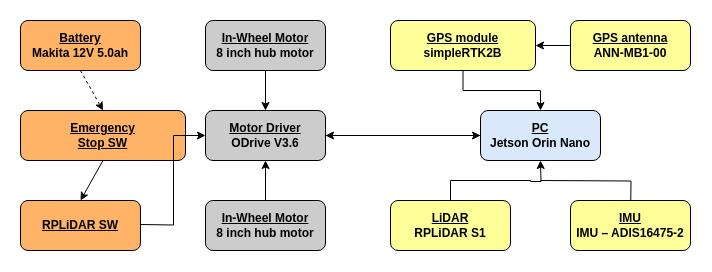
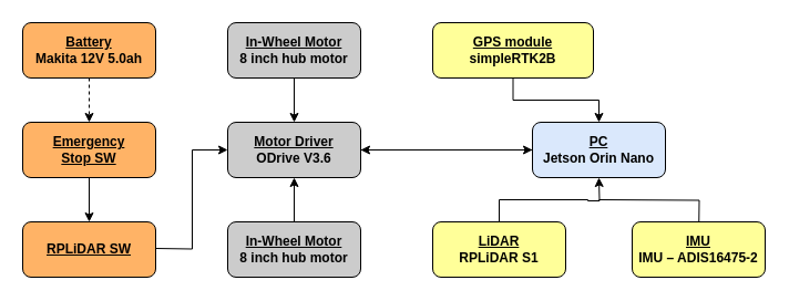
  <mxCell id="0" />
  <mxCell id="1" parent="0" />
  <mxCell id="2" style="edgeStyle=none;html=1;exitX=0.5;exitY=1;exitDx=0;exitDy=0;entryX=0.5;entryY=0;entryDx=0;entryDy=0;dashed=1;" parent="1" source="3" target="5" edge="1"><mxGeometry relative="1" as="geometry" /></mxCell>
  <mxCell id="3" value="&lt;u&gt;Battery&lt;/u&gt;&lt;br&gt;Makita 12V 5.0ah" style="rounded=1;whiteSpace=wrap;html=1;fontStyle=1;fillColor=#FFB366;" parent="1" vertex="1"><mxGeometry x="20" y="20" width="120" height="50" as="geometry" /></mxCell>
  <mxCell id="4" style="edgeStyle=none;html=1;exitX=0.5;exitY=1;exitDx=0;exitDy=0;entryX=0.5;entryY=0;entryDx=0;entryDy=0;" parent="1" source="5" target="6" edge="1"><mxGeometry relative="1" as="geometry" /></mxCell>
- <mxCell id="5" value="&lt;u&gt;Emergency &lt;br&gt;Stop SW&lt;/u&gt;" style="rounded=1;whiteSpace=wrap;html=1;fontStyle=1;fillColor=#FFB366;" parent="1" vertex="1"><mxGeometry x="20" y="110" width="165" height="50" as="geometry" /></mxCell>
+ <mxCell id="5" value="&lt;u&gt;Emergency &lt;br&gt;Stop SW&lt;/u&gt;" style="rounded=1;whiteSpace=wrap;html=1;fontStyle=1;fillColor=#FFB366;" parent="1" vertex="1"><mxGeometry x="20" y="110" width="120" height="50" as="geometry" /></mxCell>
  <mxCell id="6" value="&lt;u&gt;RPLiDAR SW&lt;/u&gt;" style="rounded=1;whiteSpace=wrap;html=1;fontStyle=1;fillColor=#FFB366;" parent="1" vertex="1"><mxGeometry x="20" y="200" width="120" height="50" as="geometry" /></mxCell>
  <mxCell id="7" style="edgeStyle=none;html=1;exitX=0.5;exitY=1;exitDx=0;exitDy=0;" parent="1" source="8" target="10" edge="1"><mxGeometry relative="1" as="geometry" /></mxCell>
  <mxCell id="8" value="&lt;u&gt;In-Wheel Motor&lt;/u&gt;&lt;div&gt;8 inch hub motor&lt;/div&gt;" style="rounded=1;whiteSpace=wrap;html=1;fontStyle=1;fillColor=#CCCCCC;" parent="1" vertex="1"><mxGeometry x="205" y="20" width="120" height="50" as="geometry" /></mxCell>
  <mxCell id="9" style="html=1;exitX=1;exitY=0.5;exitDx=0;exitDy=0;entryX=0;entryY=0.5;entryDx=0;entryDy=0;" parent="1" source="10" target="19" edge="1"><mxGeometry relative="1" as="geometry" /></mxCell>
  <mxCell id="10" value="&lt;u&gt;Motor Driver&lt;/u&gt;&lt;div&gt;ODrive V3.6&lt;/div&gt;" style="rounded=1;whiteSpace=wrap;html=1;fontStyle=1;fillColor=#CCCCCC;" parent="1" vertex="1"><mxGeometry x="205" y="110" width="120" height="50" as="geometry" /></mxCell>
  <mxCell id="11" style="edgeStyle=none;html=1;exitX=0.5;exitY=0;exitDx=0;exitDy=0;entryX=0.5;entryY=1;entryDx=0;entryDy=0;" parent="1" source="12" target="10" edge="1"><mxGeometry relative="1" as="geometry" /></mxCell>
  <mxCell id="12" value="&lt;u&gt;In-Wheel Motor&lt;/u&gt;&lt;div&gt;8 inch hub motor&lt;/div&gt;" style="rounded=1;whiteSpace=wrap;html=1;fontStyle=1;fillColor=#CCCCCC;" parent="1" vertex="1"><mxGeometry x="205" y="200" width="120" height="50" as="geometry" /></mxCell>
  <mxCell id="13" style="edgeStyle=orthogonalEdgeStyle;rounded=0;orthogonalLoop=1;jettySize=auto;html=1;exitX=1;exitY=0.5;exitDx=0;exitDy=0;entryX=0;entryY=0.5;entryDx=0;entryDy=0;fontStyle=1" parent="1" target="10" edge="1"><mxGeometry relative="1" as="geometry"><mxPoint x="140" y="224" as="sourcePoint" /><mxPoint x="200" y="194" as="targetPoint" /></mxGeometry></mxCell>
  <mxCell id="14" value="&lt;u&gt;GPS module&lt;/u&gt;&lt;br&gt;simpleRTK2B" style="rounded=1;whiteSpace=wrap;html=1;fontStyle=1;fillColor=#FFFF99;" parent="1" vertex="1"><mxGeometry x="390" y="20" width="145" height="50" as="geometry" /></mxCell>
- <mxCell id="15" style="edgeStyle=none;html=1;exitX=0;exitY=0.5;exitDx=0;exitDy=0;entryX=1;entryY=0.5;entryDx=0;entryDy=0;" parent="1" source="16" target="14" edge="1"><mxGeometry relative="1" as="geometry" /></mxCell>
- <mxCell id="16" value="&lt;u&gt;GPS antenna&lt;/u&gt;&lt;br&gt;ANN-MB1-00" style="rounded=1;whiteSpace=wrap;html=1;fontStyle=1;fillColor=#FFFF99;" parent="1" vertex="1"><mxGeometry x="570" y="20" width="120" height="50" as="geometry" /></mxCell>
  <mxCell id="17" value="&lt;u&gt;LiDAR&lt;/u&gt;&lt;br&gt;RPLiDAR S1" style="rounded=1;whiteSpace=wrap;html=1;fontStyle=1;fillColor=#FFFF99;" parent="1" vertex="1"><mxGeometry x="390" y="200" width="120" height="50" as="geometry" /></mxCell>
  <mxCell id="18" style="edgeStyle=none;html=1;exitX=0;exitY=0.5;exitDx=0;exitDy=0;entryX=1;entryY=0.5;entryDx=0;entryDy=0;" parent="1" source="19" target="10" edge="1"><mxGeometry relative="1" as="geometry" /></mxCell>
  <mxCell id="19" value="&lt;u&gt;PC&lt;/u&gt;&lt;br&gt;Jetson Orin Nano" style="rounded=1;whiteSpace=wrap;html=1;fontStyle=1;fillColor=#dae8fc;" parent="1" vertex="1"><mxGeometry x="480" y="110" width="120" height="50" as="geometry" /></mxCell>
  <mxCell id="20" style="edgeStyle=orthogonalEdgeStyle;rounded=0;orthogonalLoop=1;jettySize=auto;html=1;exitX=0.5;exitY=0;exitDx=0;exitDy=0;entryX=0;entryY=0.5;entryDx=0;entryDy=0;fontStyle=1" parent="1" source="17" edge="1"><mxGeometry relative="1" as="geometry"><mxPoint x="480" y="190" as="sourcePoint" /><mxPoint x="540" y="160" as="targetPoint" /></mxGeometry></mxCell>
  <mxCell id="21" style="edgeStyle=orthogonalEdgeStyle;rounded=0;orthogonalLoop=1;jettySize=auto;html=1;fontStyle=1" parent="1" edge="1"><mxGeometry relative="1" as="geometry"><mxPoint x="540" y="180" as="sourcePoint" /><mxPoint x="630" y="220" as="targetPoint" /></mxGeometry></mxCell>
  <mxCell id="22" value="&lt;u&gt;IMU&lt;/u&gt;&lt;br&gt;IMU – ADIS16475-2" style="rounded=1;whiteSpace=wrap;html=1;fontStyle=1;fillColor=#FFFF99;" parent="1" vertex="1"><mxGeometry x="570" y="200" width="120" height="50" as="geometry" /></mxCell>
  <mxCell id="23" style="edgeStyle=orthogonalEdgeStyle;rounded=0;orthogonalLoop=1;jettySize=auto;html=1;fontStyle=1;entryX=0.5;entryY=0;entryDx=0;entryDy=0;exitX=0.5;exitY=1;exitDx=0;exitDy=0;" parent="1" source="14" target="19" edge="1"><mxGeometry relative="1" as="geometry"><mxPoint x="450" y="80" as="sourcePoint" /><mxPoint x="540" y="120" as="targetPoint" /></mxGeometry></mxCell>
